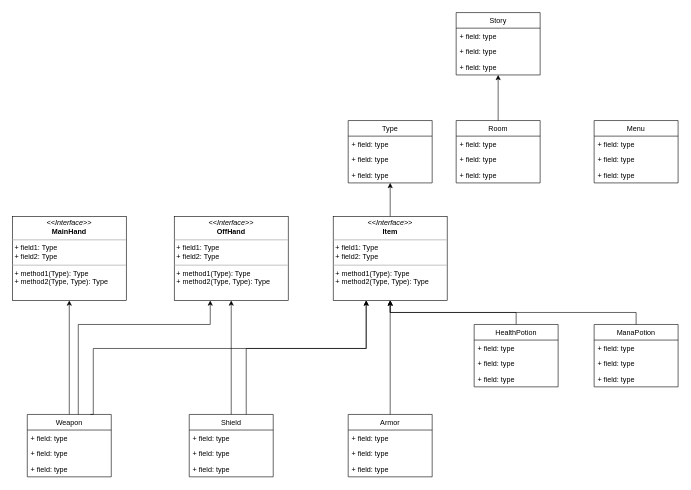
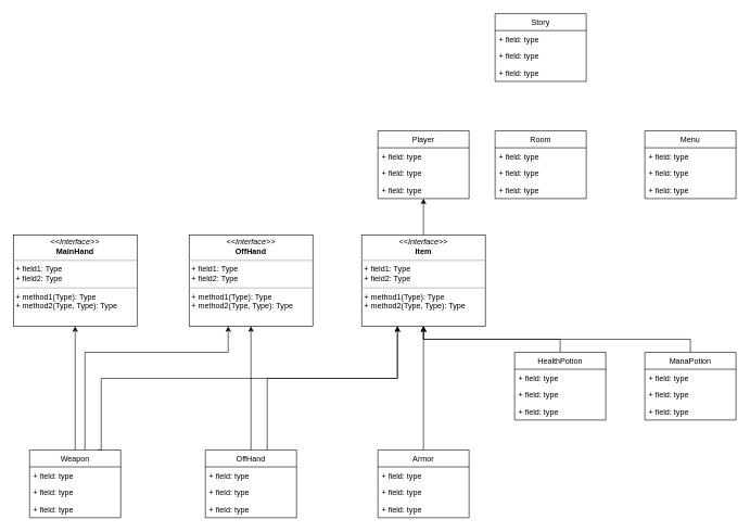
  <mxCell id="0" />
  <mxCell id="1" parent="0" />
  <mxCell id="2" value="Story" style="swimlane;fontStyle=0;childLayout=stackLayout;horizontal=1;startSize=26;fillColor=none;horizontalStack=0;resizeParent=1;resizeParentMax=0;resizeLast=0;collapsible=1;marginBottom=0;" parent="1" vertex="1"><mxGeometry x="760" y="20" width="140" height="104" as="geometry" /></mxCell>
  <mxCell id="3" value="+ field: type" style="text;strokeColor=none;fillColor=none;align=left;verticalAlign=top;spacingLeft=4;spacingRight=4;overflow=hidden;rotatable=0;points=[[0,0.5],[1,0.5]];portConstraint=eastwest;" parent="2" vertex="1"><mxGeometry y="26" width="140" height="26" as="geometry" /></mxCell>
  <mxCell id="4" value="+ field: type" style="text;strokeColor=none;fillColor=none;align=left;verticalAlign=top;spacingLeft=4;spacingRight=4;overflow=hidden;rotatable=0;points=[[0,0.5],[1,0.5]];portConstraint=eastwest;" parent="2" vertex="1"><mxGeometry y="52" width="140" height="26" as="geometry" /></mxCell>
  <mxCell id="5" value="+ field: type" style="text;strokeColor=none;fillColor=none;align=left;verticalAlign=top;spacingLeft=4;spacingRight=4;overflow=hidden;rotatable=0;points=[[0,0.5],[1,0.5]];portConstraint=eastwest;" parent="2" vertex="1"><mxGeometry y="78" width="140" height="26" as="geometry" /></mxCell>
  <mxCell id="6" value="Room" style="swimlane;fontStyle=0;childLayout=stackLayout;horizontal=1;startSize=26;fillColor=none;horizontalStack=0;resizeParent=1;resizeParentMax=0;resizeLast=0;collapsible=1;marginBottom=0;" parent="1" vertex="1"><mxGeometry x="760" y="200" width="140" height="104" as="geometry" /></mxCell>
  <mxCell id="7" value="+ field: type" style="text;strokeColor=none;fillColor=none;align=left;verticalAlign=top;spacingLeft=4;spacingRight=4;overflow=hidden;rotatable=0;points=[[0,0.5],[1,0.5]];portConstraint=eastwest;" parent="6" vertex="1"><mxGeometry y="26" width="140" height="26" as="geometry" /></mxCell>
  <mxCell id="8" value="+ field: type" style="text;strokeColor=none;fillColor=none;align=left;verticalAlign=top;spacingLeft=4;spacingRight=4;overflow=hidden;rotatable=0;points=[[0,0.5],[1,0.5]];portConstraint=eastwest;" parent="6" vertex="1"><mxGeometry y="52" width="140" height="26" as="geometry" /></mxCell>
  <mxCell id="9" value="+ field: type" style="text;strokeColor=none;fillColor=none;align=left;verticalAlign=top;spacingLeft=4;spacingRight=4;overflow=hidden;rotatable=0;points=[[0,0.5],[1,0.5]];portConstraint=eastwest;" parent="6" vertex="1"><mxGeometry y="78" width="140" height="26" as="geometry" /></mxCell>
- <mxCell id="10" value="Type" style="swimlane;fontStyle=0;childLayout=stackLayout;horizontal=1;startSize=26;fillColor=none;horizontalStack=0;resizeParent=1;resizeParentMax=0;resizeLast=0;collapsible=1;marginBottom=0;" parent="1" vertex="1"><mxGeometry x="580" y="200" width="140" height="104" as="geometry" /></mxCell>
+ <mxCell id="10" value="Player" style="swimlane;fontStyle=0;childLayout=stackLayout;horizontal=1;startSize=26;fillColor=none;horizontalStack=0;resizeParent=1;resizeParentMax=0;resizeLast=0;collapsible=1;marginBottom=0;" parent="1" vertex="1"><mxGeometry x="580" y="200" width="140" height="104" as="geometry" /></mxCell>
  <mxCell id="11" value="+ field: type" style="text;strokeColor=none;fillColor=none;align=left;verticalAlign=top;spacingLeft=4;spacingRight=4;overflow=hidden;rotatable=0;points=[[0,0.5],[1,0.5]];portConstraint=eastwest;" parent="10" vertex="1"><mxGeometry y="26" width="140" height="26" as="geometry" /></mxCell>
  <mxCell id="12" value="+ field: type" style="text;strokeColor=none;fillColor=none;align=left;verticalAlign=top;spacingLeft=4;spacingRight=4;overflow=hidden;rotatable=0;points=[[0,0.5],[1,0.5]];portConstraint=eastwest;" parent="10" vertex="1"><mxGeometry y="52" width="140" height="26" as="geometry" /></mxCell>
  <mxCell id="13" value="+ field: type" style="text;strokeColor=none;fillColor=none;align=left;verticalAlign=top;spacingLeft=4;spacingRight=4;overflow=hidden;rotatable=0;points=[[0,0.5],[1,0.5]];portConstraint=eastwest;" parent="10" vertex="1"><mxGeometry y="78" width="140" height="26" as="geometry" /></mxCell>
  <mxCell id="14" value="Menu" style="swimlane;fontStyle=0;childLayout=stackLayout;horizontal=1;startSize=26;fillColor=none;horizontalStack=0;resizeParent=1;resizeParentMax=0;resizeLast=0;collapsible=1;marginBottom=0;" parent="1" vertex="1"><mxGeometry x="990" y="200" width="140" height="104" as="geometry" /></mxCell>
  <mxCell id="15" value="+ field: type" style="text;strokeColor=none;fillColor=none;align=left;verticalAlign=top;spacingLeft=4;spacingRight=4;overflow=hidden;rotatable=0;points=[[0,0.5],[1,0.5]];portConstraint=eastwest;" parent="14" vertex="1"><mxGeometry y="26" width="140" height="26" as="geometry" /></mxCell>
  <mxCell id="16" value="+ field: type" style="text;strokeColor=none;fillColor=none;align=left;verticalAlign=top;spacingLeft=4;spacingRight=4;overflow=hidden;rotatable=0;points=[[0,0.5],[1,0.5]];portConstraint=eastwest;" parent="14" vertex="1"><mxGeometry y="52" width="140" height="26" as="geometry" /></mxCell>
  <mxCell id="17" value="+ field: type" style="text;strokeColor=none;fillColor=none;align=left;verticalAlign=top;spacingLeft=4;spacingRight=4;overflow=hidden;rotatable=0;points=[[0,0.5],[1,0.5]];portConstraint=eastwest;" parent="14" vertex="1"><mxGeometry y="78" width="140" height="26" as="geometry" /></mxCell>
  <mxCell id="18" style="edgeStyle=orthogonalEdgeStyle;rounded=0;orthogonalLoop=1;jettySize=auto;html=1;" parent="1" source="19" target="10" edge="1"><mxGeometry relative="1" as="geometry" /></mxCell>
  <mxCell id="19" value="&lt;p style=&quot;margin: 0px ; margin-top: 4px ; text-align: center&quot;&gt;&lt;i&gt;&amp;lt;&amp;lt;Interface&amp;gt;&amp;gt;&lt;/i&gt;&lt;br&gt;&lt;b&gt;Item&lt;/b&gt;&lt;/p&gt;&lt;hr size=&quot;1&quot;&gt;&lt;p style=&quot;margin: 0px ; margin-left: 4px&quot;&gt;+ field1: Type&lt;br&gt;+ field2: Type&lt;/p&gt;&lt;hr size=&quot;1&quot;&gt;&lt;p style=&quot;margin: 0px ; margin-left: 4px&quot;&gt;+ method1(Type): Type&lt;br&gt;+ method2(Type, Type): Type&lt;/p&gt;" style="verticalAlign=top;align=left;overflow=fill;fontSize=12;fontFamily=Helvetica;html=1;" parent="1" vertex="1"><mxGeometry x="555" y="360" width="190" height="140" as="geometry" /></mxCell>
- <mxCell id="20" value="" style="endArrow=classic;html=1;" parent="1" source="6" target="2" edge="1"><mxGeometry width="50" height="50" relative="1" as="geometry"><mxPoint x="950" y="260" as="sourcePoint" /><mxPoint x="1000" y="210" as="targetPoint" /></mxGeometry></mxCell>
  <mxCell id="21" style="edgeStyle=orthogonalEdgeStyle;rounded=0;orthogonalLoop=1;jettySize=auto;html=1;exitX=0.75;exitY=0;exitDx=0;exitDy=0;" parent="1" source="24" target="19" edge="1"><mxGeometry relative="1" as="geometry"><Array as="points"><mxPoint x="155" y="690" /><mxPoint x="155" y="580" /><mxPoint x="610" y="580" /></Array></mxGeometry></mxCell>
  <mxCell id="22" style="edgeStyle=orthogonalEdgeStyle;rounded=0;orthogonalLoop=1;jettySize=auto;html=1;" parent="1" source="24" target="43" edge="1"><mxGeometry relative="1" as="geometry" /></mxCell>
  <mxCell id="23" style="edgeStyle=orthogonalEdgeStyle;rounded=0;orthogonalLoop=1;jettySize=auto;html=1;" parent="1" source="24" target="44" edge="1"><mxGeometry relative="1" as="geometry"><Array as="points"><mxPoint x="130" y="540" /><mxPoint x="350" y="540" /></Array></mxGeometry></mxCell>
  <mxCell id="24" value="Weapon" style="swimlane;fontStyle=0;childLayout=stackLayout;horizontal=1;startSize=26;fillColor=none;horizontalStack=0;resizeParent=1;resizeParentMax=0;resizeLast=0;collapsible=1;marginBottom=0;" parent="1" vertex="1"><mxGeometry x="45" y="690" width="140" height="104" as="geometry" /></mxCell>
  <mxCell id="25" value="+ field: type" style="text;strokeColor=none;fillColor=none;align=left;verticalAlign=top;spacingLeft=4;spacingRight=4;overflow=hidden;rotatable=0;points=[[0,0.5],[1,0.5]];portConstraint=eastwest;" parent="24" vertex="1"><mxGeometry y="26" width="140" height="26" as="geometry" /></mxCell>
  <mxCell id="26" value="+ field: type" style="text;strokeColor=none;fillColor=none;align=left;verticalAlign=top;spacingLeft=4;spacingRight=4;overflow=hidden;rotatable=0;points=[[0,0.5],[1,0.5]];portConstraint=eastwest;" parent="24" vertex="1"><mxGeometry y="52" width="140" height="26" as="geometry" /></mxCell>
  <mxCell id="27" value="+ field: type" style="text;strokeColor=none;fillColor=none;align=left;verticalAlign=top;spacingLeft=4;spacingRight=4;overflow=hidden;rotatable=0;points=[[0,0.5],[1,0.5]];portConstraint=eastwest;" parent="24" vertex="1"><mxGeometry y="78" width="140" height="26" as="geometry" /></mxCell>
  <mxCell id="28" style="edgeStyle=orthogonalEdgeStyle;rounded=0;orthogonalLoop=1;jettySize=auto;html=1;" parent="1" source="29" target="19" edge="1"><mxGeometry relative="1" as="geometry" /></mxCell>
  <mxCell id="29" value="Armor" style="swimlane;fontStyle=0;childLayout=stackLayout;horizontal=1;startSize=26;fillColor=none;horizontalStack=0;resizeParent=1;resizeParentMax=0;resizeLast=0;collapsible=1;marginBottom=0;" parent="1" vertex="1"><mxGeometry x="580" y="690" width="140" height="104" as="geometry" /></mxCell>
  <mxCell id="30" value="+ field: type" style="text;strokeColor=none;fillColor=none;align=left;verticalAlign=top;spacingLeft=4;spacingRight=4;overflow=hidden;rotatable=0;points=[[0,0.5],[1,0.5]];portConstraint=eastwest;" parent="29" vertex="1"><mxGeometry y="26" width="140" height="26" as="geometry" /></mxCell>
  <mxCell id="31" value="+ field: type" style="text;strokeColor=none;fillColor=none;align=left;verticalAlign=top;spacingLeft=4;spacingRight=4;overflow=hidden;rotatable=0;points=[[0,0.5],[1,0.5]];portConstraint=eastwest;" parent="29" vertex="1"><mxGeometry y="52" width="140" height="26" as="geometry" /></mxCell>
  <mxCell id="32" value="+ field: type" style="text;strokeColor=none;fillColor=none;align=left;verticalAlign=top;spacingLeft=4;spacingRight=4;overflow=hidden;rotatable=0;points=[[0,0.5],[1,0.5]];portConstraint=eastwest;" parent="29" vertex="1"><mxGeometry y="78" width="140" height="26" as="geometry" /></mxCell>
  <mxCell id="33" style="edgeStyle=orthogonalEdgeStyle;rounded=0;orthogonalLoop=1;jettySize=auto;html=1;" parent="1" source="34" target="19" edge="1"><mxGeometry relative="1" as="geometry"><Array as="points"><mxPoint x="860" y="520" /><mxPoint x="650" y="520" /></Array></mxGeometry></mxCell>
  <mxCell id="34" value="HealthPotion" style="swimlane;fontStyle=0;childLayout=stackLayout;horizontal=1;startSize=26;fillColor=none;horizontalStack=0;resizeParent=1;resizeParentMax=0;resizeLast=0;collapsible=1;marginBottom=0;" parent="1" vertex="1"><mxGeometry x="790" y="540" width="140" height="104" as="geometry" /></mxCell>
  <mxCell id="35" value="+ field: type" style="text;strokeColor=none;fillColor=none;align=left;verticalAlign=top;spacingLeft=4;spacingRight=4;overflow=hidden;rotatable=0;points=[[0,0.5],[1,0.5]];portConstraint=eastwest;" parent="34" vertex="1"><mxGeometry y="26" width="140" height="26" as="geometry" /></mxCell>
  <mxCell id="36" value="+ field: type" style="text;strokeColor=none;fillColor=none;align=left;verticalAlign=top;spacingLeft=4;spacingRight=4;overflow=hidden;rotatable=0;points=[[0,0.5],[1,0.5]];portConstraint=eastwest;" parent="34" vertex="1"><mxGeometry y="52" width="140" height="26" as="geometry" /></mxCell>
  <mxCell id="37" value="+ field: type" style="text;strokeColor=none;fillColor=none;align=left;verticalAlign=top;spacingLeft=4;spacingRight=4;overflow=hidden;rotatable=0;points=[[0,0.5],[1,0.5]];portConstraint=eastwest;" parent="34" vertex="1"><mxGeometry y="78" width="140" height="26" as="geometry" /></mxCell>
  <mxCell id="38" style="edgeStyle=orthogonalEdgeStyle;rounded=0;orthogonalLoop=1;jettySize=auto;html=1;" parent="1" source="39" target="19" edge="1"><mxGeometry relative="1" as="geometry"><Array as="points"><mxPoint x="1060" y="520" /><mxPoint x="650" y="520" /></Array></mxGeometry></mxCell>
  <mxCell id="39" value="ManaPotion" style="swimlane;fontStyle=0;childLayout=stackLayout;horizontal=1;startSize=26;fillColor=none;horizontalStack=0;resizeParent=1;resizeParentMax=0;resizeLast=0;collapsible=1;marginBottom=0;" parent="1" vertex="1"><mxGeometry x="990" y="540" width="140" height="104" as="geometry" /></mxCell>
  <mxCell id="40" value="+ field: type" style="text;strokeColor=none;fillColor=none;align=left;verticalAlign=top;spacingLeft=4;spacingRight=4;overflow=hidden;rotatable=0;points=[[0,0.5],[1,0.5]];portConstraint=eastwest;" parent="39" vertex="1"><mxGeometry y="26" width="140" height="26" as="geometry" /></mxCell>
  <mxCell id="41" value="+ field: type" style="text;strokeColor=none;fillColor=none;align=left;verticalAlign=top;spacingLeft=4;spacingRight=4;overflow=hidden;rotatable=0;points=[[0,0.5],[1,0.5]];portConstraint=eastwest;" parent="39" vertex="1"><mxGeometry y="52" width="140" height="26" as="geometry" /></mxCell>
  <mxCell id="42" value="+ field: type" style="text;strokeColor=none;fillColor=none;align=left;verticalAlign=top;spacingLeft=4;spacingRight=4;overflow=hidden;rotatable=0;points=[[0,0.5],[1,0.5]];portConstraint=eastwest;" parent="39" vertex="1"><mxGeometry y="78" width="140" height="26" as="geometry" /></mxCell>
  <mxCell id="43" value="&lt;p style=&quot;margin: 0px ; margin-top: 4px ; text-align: center&quot;&gt;&lt;i&gt;&amp;lt;&amp;lt;Interface&amp;gt;&amp;gt;&lt;/i&gt;&lt;br&gt;&lt;b&gt;MainHand&lt;/b&gt;&lt;/p&gt;&lt;hr size=&quot;1&quot;&gt;&lt;p style=&quot;margin: 0px ; margin-left: 4px&quot;&gt;+ field1: Type&lt;br&gt;+ field2: Type&lt;/p&gt;&lt;hr size=&quot;1&quot;&gt;&lt;p style=&quot;margin: 0px ; margin-left: 4px&quot;&gt;+ method1(Type): Type&lt;br&gt;+ method2(Type, Type): Type&lt;/p&gt;" style="verticalAlign=top;align=left;overflow=fill;fontSize=12;fontFamily=Helvetica;html=1;" parent="1" vertex="1"><mxGeometry x="20" y="360" width="190" height="140" as="geometry" /></mxCell>
  <mxCell id="44" value="&lt;p style=&quot;margin: 0px ; margin-top: 4px ; text-align: center&quot;&gt;&lt;i&gt;&amp;lt;&amp;lt;Interface&amp;gt;&amp;gt;&lt;/i&gt;&lt;br&gt;&lt;b&gt;OffHand&lt;/b&gt;&lt;/p&gt;&lt;hr size=&quot;1&quot;&gt;&lt;p style=&quot;margin: 0px ; margin-left: 4px&quot;&gt;+ field1: Type&lt;br&gt;+ field2: Type&lt;/p&gt;&lt;hr size=&quot;1&quot;&gt;&lt;p style=&quot;margin: 0px ; margin-left: 4px&quot;&gt;+ method1(Type): Type&lt;br&gt;+ method2(Type, Type): Type&lt;/p&gt;" style="verticalAlign=top;align=left;overflow=fill;fontSize=12;fontFamily=Helvetica;html=1;" parent="1" vertex="1"><mxGeometry x="290" y="360" width="190" height="140" as="geometry" /></mxCell>
  <mxCell id="45" style="edgeStyle=orthogonalEdgeStyle;rounded=0;orthogonalLoop=1;jettySize=auto;html=1;" parent="1" source="47" target="44" edge="1"><mxGeometry relative="1" as="geometry" /></mxCell>
  <mxCell id="46" style="edgeStyle=orthogonalEdgeStyle;rounded=0;orthogonalLoop=1;jettySize=auto;html=1;" parent="1" source="47" target="19" edge="1"><mxGeometry relative="1" as="geometry"><Array as="points"><mxPoint x="410" y="580" /><mxPoint x="610" y="580" /></Array></mxGeometry></mxCell>
- <mxCell id="47" value="Shield" style="swimlane;fontStyle=0;childLayout=stackLayout;horizontal=1;startSize=26;fillColor=none;horizontalStack=0;resizeParent=1;resizeParentMax=0;resizeLast=0;collapsible=1;marginBottom=0;" parent="1" vertex="1"><mxGeometry x="315" y="690" width="140" height="104" as="geometry" /></mxCell>
+ <mxCell id="47" value="OffHand" style="swimlane;fontStyle=0;childLayout=stackLayout;horizontal=1;startSize=26;fillColor=none;horizontalStack=0;resizeParent=1;resizeParentMax=0;resizeLast=0;collapsible=1;marginBottom=0;" parent="1" vertex="1"><mxGeometry x="315" y="690" width="140" height="104" as="geometry" /></mxCell>
  <mxCell id="48" value="+ field: type" style="text;strokeColor=none;fillColor=none;align=left;verticalAlign=top;spacingLeft=4;spacingRight=4;overflow=hidden;rotatable=0;points=[[0,0.5],[1,0.5]];portConstraint=eastwest;" parent="47" vertex="1"><mxGeometry y="26" width="140" height="26" as="geometry" /></mxCell>
  <mxCell id="49" value="+ field: type" style="text;strokeColor=none;fillColor=none;align=left;verticalAlign=top;spacingLeft=4;spacingRight=4;overflow=hidden;rotatable=0;points=[[0,0.5],[1,0.5]];portConstraint=eastwest;" parent="47" vertex="1"><mxGeometry y="52" width="140" height="26" as="geometry" /></mxCell>
  <mxCell id="50" value="+ field: type" style="text;strokeColor=none;fillColor=none;align=left;verticalAlign=top;spacingLeft=4;spacingRight=4;overflow=hidden;rotatable=0;points=[[0,0.5],[1,0.5]];portConstraint=eastwest;" parent="47" vertex="1"><mxGeometry y="78" width="140" height="26" as="geometry" /></mxCell>
